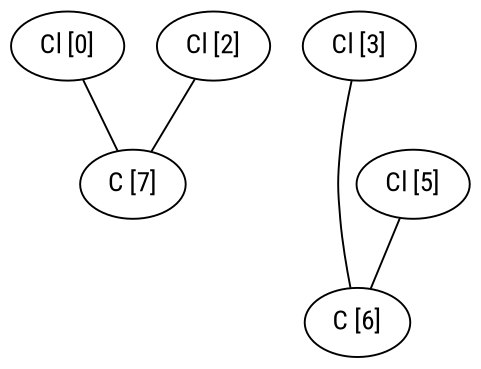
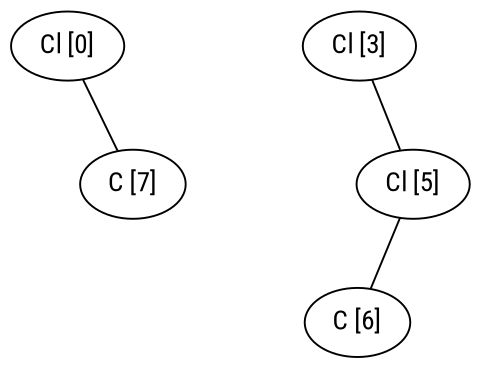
  graph {
    fontname="Roboto Condensed"
    node [fontname="Roboto Condensed"]
    edge [fontname="Roboto Condensed"]
    n1 [label="Cl [0]"]
    n2 [label="C [7]"]
-   n3 [label="Cl [2]"]
    n4 [label="Cl [3]"]
    n5 [label="C [6]"]
    n6 [label="Cl [5]"]
    n1 -- n2
-   n3 -- n2
-   n4 -- n5
+   n4 -- n6
    n6 -- n5
  }
